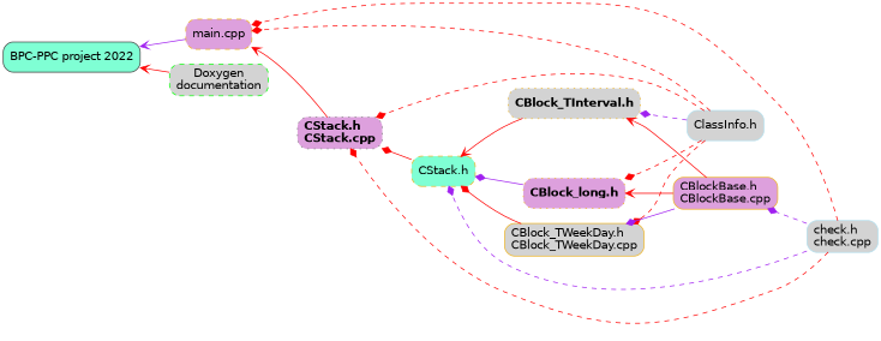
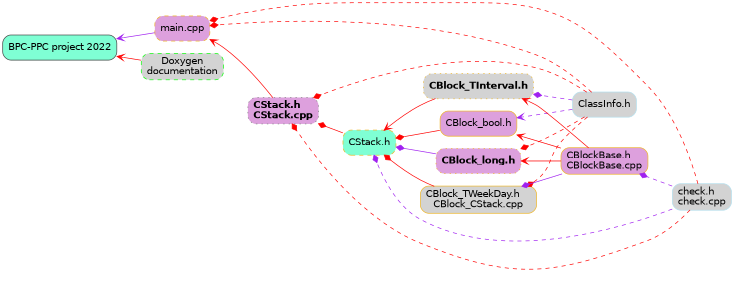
  digraph {
    rankdir=RL
    node [color=goldenrod2 fillcolor=lightgrey fontname=Helvetica shape=Mrecord style="solid,filled"]
    edge [arrowhead=diamond color=red]
    n1 [color=gray25 fillcolor=aquamarine label="BPC-PPC project 2022"]
    n2 [color=lightblue2 label="ClassInfo.h"]
    n3 [color=gray50 fillcolor=plum fontname="Helvetica-Bold" label="CStack.h\lCStack.cpp" style="dotted,filled"]
    n4 [fillcolor=plum fontname="Helvetica-Bold" label="CBlock_long.h" style="dotted,filled"]
    n5 [fontname="Helvetica-Bold" label="CBlock_TInterval.h" style="dotted,filled"]
    n6 [fillcolor=plum label="main.cpp" style="dashed,filled"]
-   n8 [label="CBlock_TWeekDay.h \lCBlock_TWeekDay.cpp"]
+   n7 [fillcolor=plum label="CBlock_bool.h"]
+   n8 [label="CBlock_TWeekDay.h \lCBlock_CStack.cpp"]
    n9 [fillcolor=aquamarine label="CStack.h" style="dashed,filled"]
    n10 [color=lightblue2 label="check.h\lcheck.cpp"]
    n11 [fillcolor=plum label="CBlockBase.h \lCBlockBase.cpp"]
    n12 [color=green label="Doxygen\ndocumentation" style="dashed,filled"]
    n2 -> n3 [style=dashed]
    n2 -> n4 [style=dashed]
    n2 -> n5 [color=purple style=dashed]
    n2 -> n6 [style=dashed]
+   n2 -> n7 [arrowhead=vee color=purple style=dashed]
    n2 -> n8 [style=dashed]
    n3 -> n6 [arrowhead=vee]
    n4 -> n9 [color=purple]
    n5 -> n9 [arrowhead=vee]
    n6 -> n1 [arrowhead=vee color=purple]
+   n7 -> n9
    n8 -> n9
    n9 -> n3
    n10 -> n3 [style=dashed]
    n10 -> n6 [style=dashed]
    n10 -> n9 [color=purple style=dashed]
    n10 -> n11 [color=purple style=dashed]
    n11 -> n4 [arrowhead=vee]
    n11 -> n5 [arrowhead=vee]
+   n11 -> n7 [arrowhead=vee]
    n11 -> n8 [color=purple]
    n12 -> n1 [arrowhead=vee]
  }
